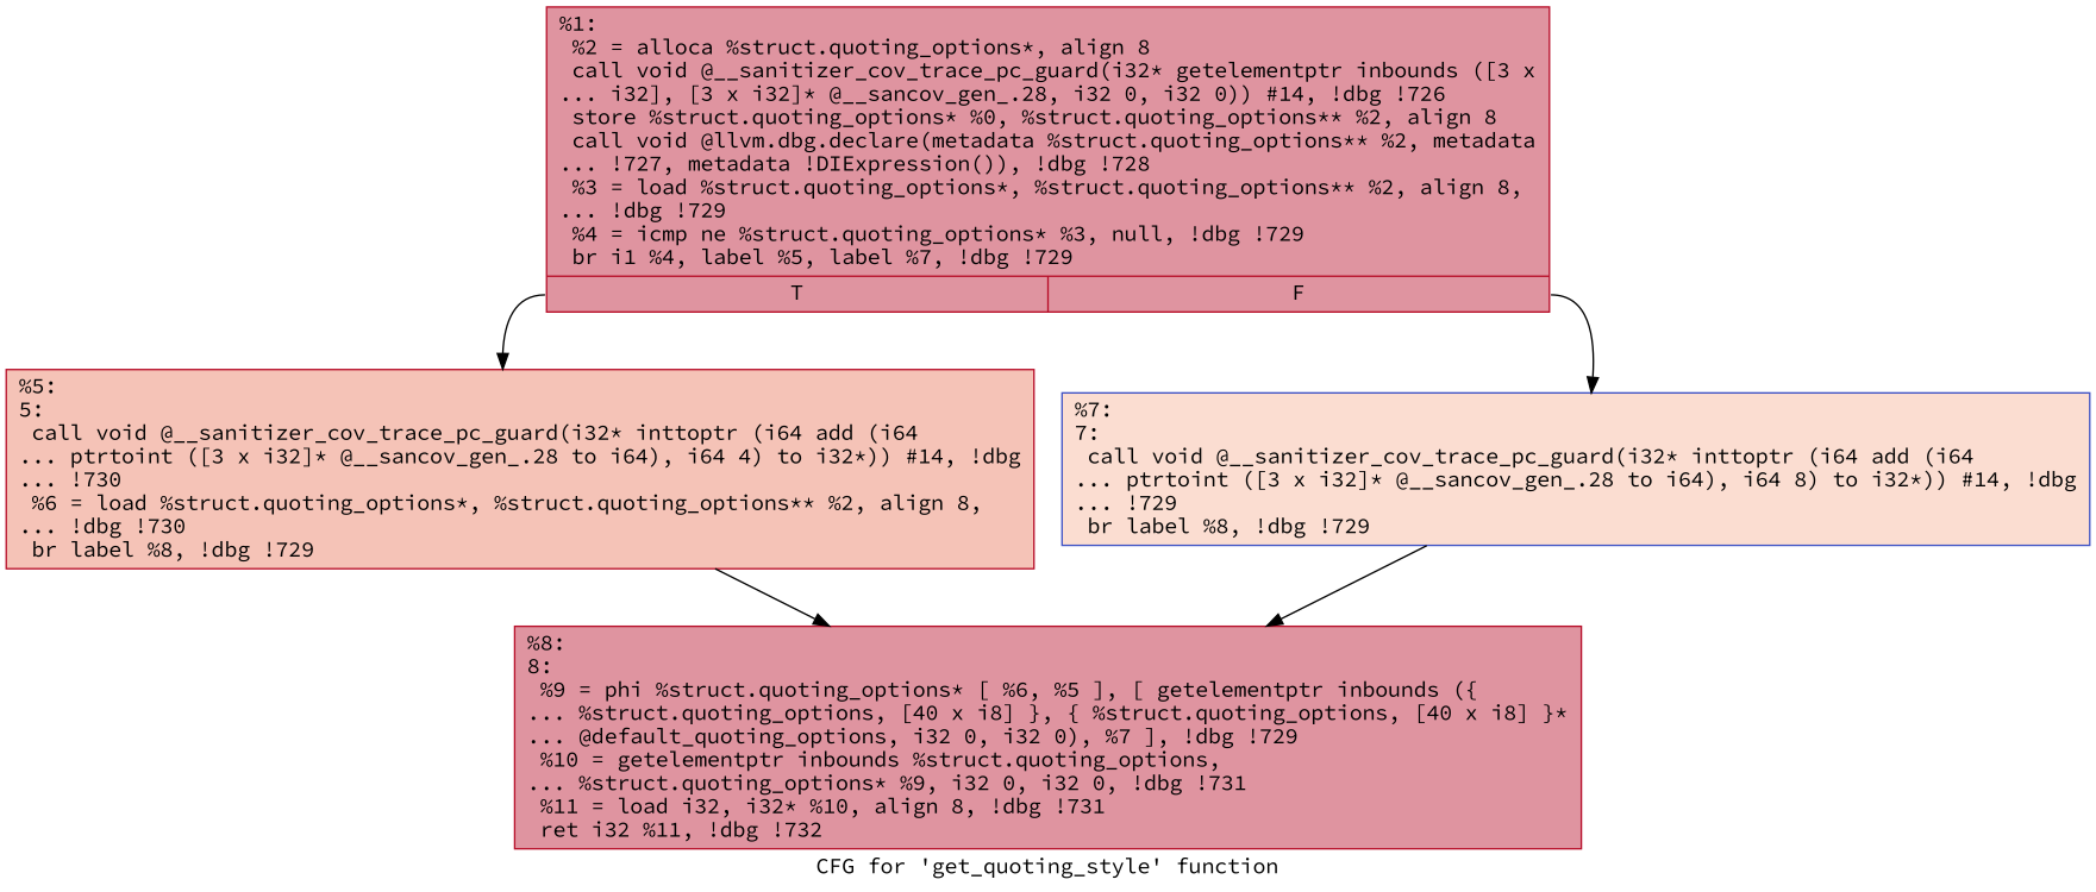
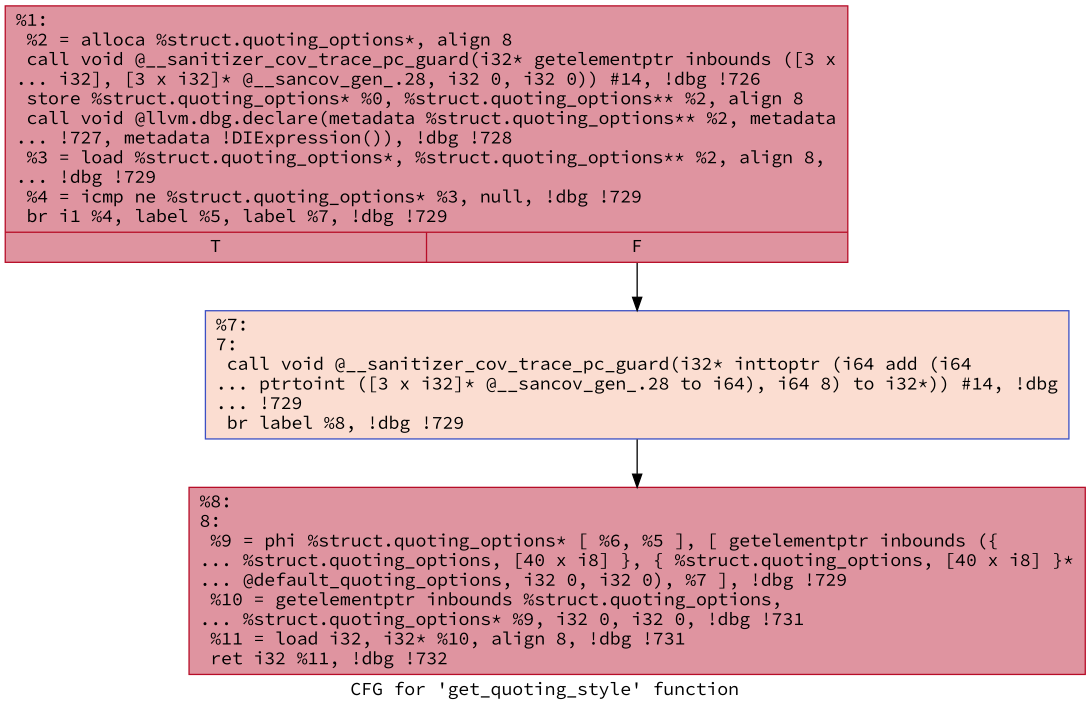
  digraph {
    label="CFG for 'get_quoting_style' function"
    fontname="Source Code Pro"
    node [color="#b70d28ff" fillcolor="#b70d2870" shape=record style=filled fontname="Source Code Pro"]
    edge [fontname="Source Code Pro"]
    n1 [label="{%1:\l  %2 = alloca %struct.quoting_options*, align 8\l  call void @__sanitizer_cov_trace_pc_guard(i32* getelementptr inbounds ([3 x\l... i32], [3 x i32]* @__sancov_gen_.28, i32 0, i32 0)) #14, !dbg !726\l  store %struct.quoting_options* %0, %struct.quoting_options** %2, align 8\l  call void @llvm.dbg.declare(metadata %struct.quoting_options** %2, metadata\l... !727, metadata !DIExpression()), !dbg !728\l  %3 = load %struct.quoting_options*, %struct.quoting_options** %2, align 8,\l... !dbg !729\l  %4 = icmp ne %struct.quoting_options* %3, null, !dbg !729\l  br i1 %4, label %5, label %7, !dbg !729\l|{<s0>T|<s1>F}}"]
-   n2 [fillcolor="#e8765c70" label="{%5:\l5:                                                \l  call void @__sanitizer_cov_trace_pc_guard(i32* inttoptr (i64 add (i64\l... ptrtoint ([3 x i32]* @__sancov_gen_.28 to i64), i64 4) to i32*)) #14, !dbg\l... !730\l  %6 = load %struct.quoting_options*, %struct.quoting_options** %2, align 8,\l... !dbg !730\l  br label %8, !dbg !729\l}"]
    n3 [color="#3d50c3ff" fillcolor="#f7b39670" label="{%7:\l7:                                                \l  call void @__sanitizer_cov_trace_pc_guard(i32* inttoptr (i64 add (i64\l... ptrtoint ([3 x i32]* @__sancov_gen_.28 to i64), i64 8) to i32*)) #14, !dbg\l... !729\l  br label %8, !dbg !729\l}"]
    n4 [label="{%8:\l8:                                                \l  %9 = phi %struct.quoting_options* [ %6, %5 ], [ getelementptr inbounds (\{\l... %struct.quoting_options, [40 x i8] \}, \{ %struct.quoting_options, [40 x i8] \}*\l... @default_quoting_options, i32 0, i32 0), %7 ], !dbg !729\l  %10 = getelementptr inbounds %struct.quoting_options,\l... %struct.quoting_options* %9, i32 0, i32 0, !dbg !731\l  %11 = load i32, i32* %10, align 8, !dbg !731\l  ret i32 %11, !dbg !732\l}"]
-   n1 -> n2 [tailport=s0]
    n1 -> n3 [tailport=s1]
-   n2 -> n4
    n3 -> n4
  }
